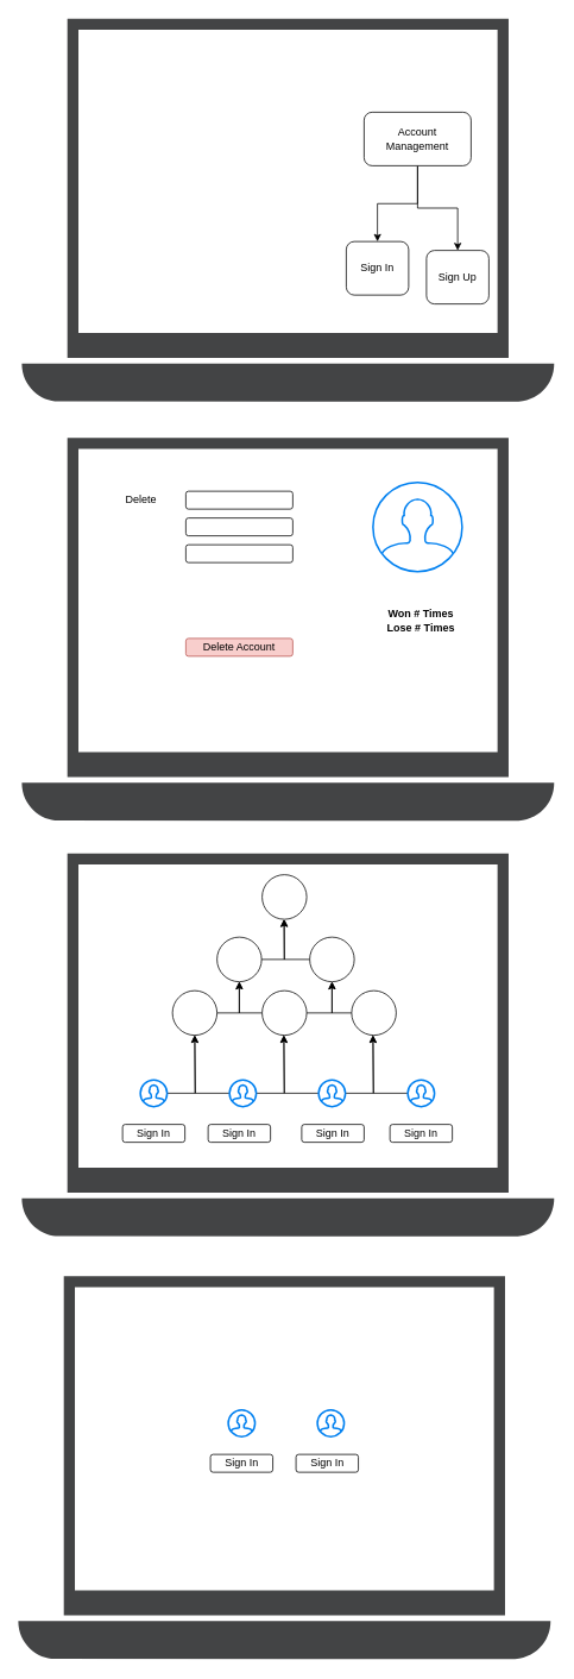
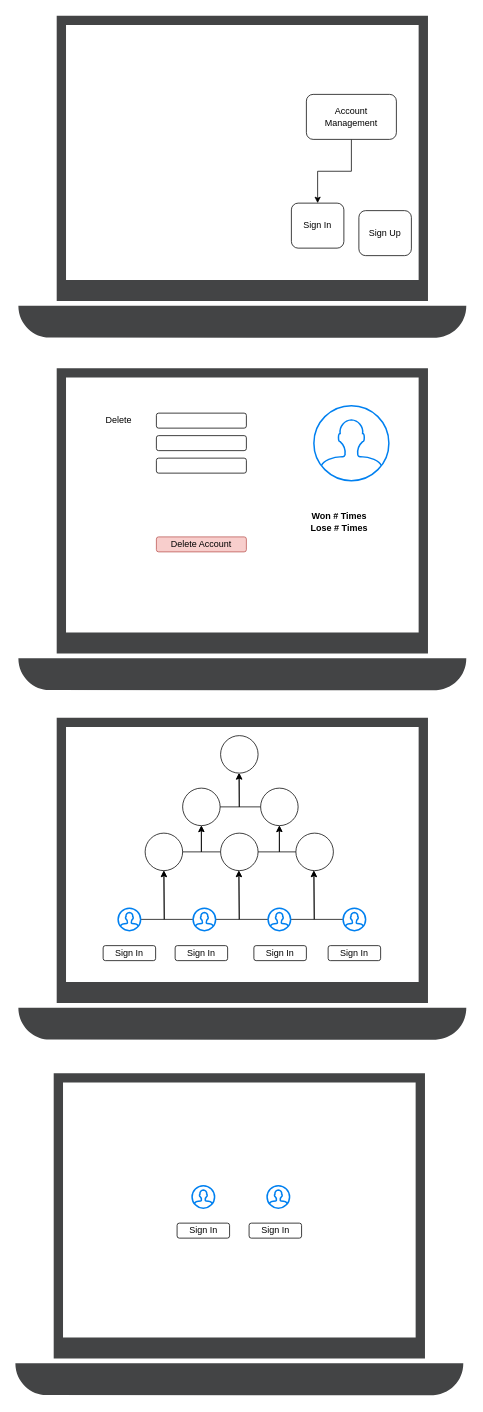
  <mxCell id="0" />
  <mxCell id="1" parent="0" />
  <mxCell id="2" value="" style="sketch=0;pointerEvents=1;shadow=0;dashed=0;html=1;strokeColor=none;fillColor=#434445;aspect=fixed;labelPosition=center;verticalLabelPosition=bottom;verticalAlign=top;align=center;outlineConnect=0;shape=mxgraph.vvd.laptop;" vertex="1" parent="1"><mxGeometry x="24" y="20" width="597.22" height="430" as="geometry" /></mxCell>
  <mxCell id="3" style="edgeStyle=orthogonalEdgeStyle;rounded=0;orthogonalLoop=1;jettySize=auto;html=1;entryX=0.5;entryY=0;entryDx=0;entryDy=0;" edge="1" parent="1" source="5" target="13"><mxGeometry relative="1" as="geometry" /></mxCell>
- <mxCell id="4" style="edgeStyle=orthogonalEdgeStyle;rounded=0;orthogonalLoop=1;jettySize=auto;html=1;" edge="1" parent="1" source="5" target="14"><mxGeometry relative="1" as="geometry" /></mxCell>
  <mxCell id="5" value="Account&lt;div&gt;Management&lt;/div&gt;" style="rounded=1;whiteSpace=wrap;html=1;" vertex="1" parent="1"><mxGeometry x="408" y="125" width="120" height="60" as="geometry" /></mxCell>
  <mxCell id="6" value="" style="sketch=0;pointerEvents=1;shadow=0;dashed=0;html=1;strokeColor=none;fillColor=#434445;aspect=fixed;labelPosition=center;verticalLabelPosition=bottom;verticalAlign=top;align=center;outlineConnect=0;shape=mxgraph.vvd.laptop;" vertex="1" parent="1"><mxGeometry x="24" y="490" width="597.22" height="430" as="geometry" /></mxCell>
  <mxCell id="7" value="" style="rounded=1;whiteSpace=wrap;html=1;" vertex="1" parent="1"><mxGeometry x="208" y="550" width="120" height="20" as="geometry" /></mxCell>
  <mxCell id="8" value="" style="rounded=1;whiteSpace=wrap;html=1;" vertex="1" parent="1"><mxGeometry x="208" y="580" width="120" height="20" as="geometry" /></mxCell>
  <mxCell id="9" value="" style="rounded=1;whiteSpace=wrap;html=1;" vertex="1" parent="1"><mxGeometry x="208" y="610" width="120" height="20" as="geometry" /></mxCell>
  <mxCell id="10" value="" style="html=1;verticalLabelPosition=bottom;align=center;labelBackgroundColor=#ffffff;verticalAlign=top;strokeWidth=2;strokeColor=#0080F0;shadow=0;dashed=0;shape=mxgraph.ios7.icons.user;aspect=fixed;" vertex="1" parent="1"><mxGeometry x="418" y="540" width="100" height="100" as="geometry" /></mxCell>
  <mxCell id="11" value="Delete Account" style="rounded=1;whiteSpace=wrap;html=1;fillColor=#f8cecc;strokeColor=#b85450;" vertex="1" parent="1"><mxGeometry x="208" y="715" width="120" height="20" as="geometry" /></mxCell>
  <mxCell id="12" value="Delete" style="text;html=1;align=center;verticalAlign=middle;whiteSpace=wrap;rounded=0;" vertex="1" parent="1"><mxGeometry x="128" y="545" width="60" height="30" as="geometry" /></mxCell>
  <mxCell id="13" value="Sign In" style="rounded=1;whiteSpace=wrap;html=1;" vertex="1" parent="1"><mxGeometry x="388" y="270" width="70" height="60" as="geometry" /></mxCell>
  <mxCell id="14" value="Sign Up" style="rounded=1;whiteSpace=wrap;html=1;" vertex="1" parent="1"><mxGeometry x="478" y="280" width="70" height="60" as="geometry" /></mxCell>
  <mxCell id="15" value="" style="sketch=0;pointerEvents=1;shadow=0;dashed=0;html=1;strokeColor=none;fillColor=#434445;aspect=fixed;labelPosition=center;verticalLabelPosition=bottom;verticalAlign=top;align=center;outlineConnect=0;shape=mxgraph.vvd.laptop;movable=0;resizable=0;rotatable=0;deletable=0;editable=0;locked=1;connectable=0;" vertex="1" parent="1"><mxGeometry x="24" y="956" width="597.22" height="430" as="geometry" /></mxCell>
  <mxCell id="16" style="edgeStyle=orthogonalEdgeStyle;rounded=0;orthogonalLoop=1;jettySize=auto;html=1;" edge="1" parent="1" source="17"><mxGeometry relative="1" as="geometry"><mxPoint x="218" y="1160" as="targetPoint" /></mxGeometry></mxCell>
  <mxCell id="17" value="" style="html=1;verticalLabelPosition=bottom;align=center;labelBackgroundColor=#ffffff;verticalAlign=top;strokeWidth=2;strokeColor=#0080F0;shadow=0;dashed=0;shape=mxgraph.ios7.icons.user;" vertex="1" parent="1"><mxGeometry x="157" y="1210" width="30" height="30" as="geometry" /></mxCell>
  <mxCell id="18" style="edgeStyle=orthogonalEdgeStyle;rounded=0;orthogonalLoop=1;jettySize=auto;html=1;" edge="1" parent="1" source="20"><mxGeometry relative="1" as="geometry"><mxPoint x="218" y="1160" as="targetPoint" /></mxGeometry></mxCell>
  <mxCell id="19" style="edgeStyle=orthogonalEdgeStyle;rounded=0;orthogonalLoop=1;jettySize=auto;html=1;" edge="1" parent="1" source="20"><mxGeometry relative="1" as="geometry"><mxPoint x="318" y="1160" as="targetPoint" /></mxGeometry></mxCell>
  <mxCell id="20" value="" style="html=1;verticalLabelPosition=bottom;align=center;labelBackgroundColor=#ffffff;verticalAlign=top;strokeWidth=2;strokeColor=#0080F0;shadow=0;dashed=0;shape=mxgraph.ios7.icons.user;" vertex="1" parent="1"><mxGeometry x="257" y="1210" width="30" height="30" as="geometry" /></mxCell>
  <mxCell id="21" style="edgeStyle=orthogonalEdgeStyle;rounded=0;orthogonalLoop=1;jettySize=auto;html=1;" edge="1" parent="1" source="23"><mxGeometry relative="1" as="geometry"><mxPoint x="318" y="1160" as="targetPoint" /></mxGeometry></mxCell>
  <mxCell id="22" style="edgeStyle=orthogonalEdgeStyle;rounded=0;orthogonalLoop=1;jettySize=auto;html=1;" edge="1" parent="1" source="23"><mxGeometry relative="1" as="geometry"><mxPoint x="418" y="1160" as="targetPoint" /></mxGeometry></mxCell>
  <mxCell id="23" value="" style="html=1;verticalLabelPosition=bottom;align=center;labelBackgroundColor=#ffffff;verticalAlign=top;strokeWidth=2;strokeColor=#0080F0;shadow=0;dashed=0;shape=mxgraph.ios7.icons.user;" vertex="1" parent="1"><mxGeometry x="357" y="1210" width="30" height="30" as="geometry" /></mxCell>
  <mxCell id="24" style="edgeStyle=orthogonalEdgeStyle;rounded=0;orthogonalLoop=1;jettySize=auto;html=1;" edge="1" parent="1" source="25"><mxGeometry relative="1" as="geometry"><mxPoint x="418" y="1160" as="targetPoint" /></mxGeometry></mxCell>
  <mxCell id="25" value="" style="html=1;verticalLabelPosition=bottom;align=center;labelBackgroundColor=#ffffff;verticalAlign=top;strokeWidth=2;strokeColor=#0080F0;shadow=0;dashed=0;shape=mxgraph.ios7.icons.user;" vertex="1" parent="1"><mxGeometry x="457" y="1210" width="30" height="30" as="geometry" /></mxCell>
  <mxCell id="26" value="Sign In" style="rounded=1;whiteSpace=wrap;html=1;" vertex="1" parent="1"><mxGeometry x="137" y="1260" width="70" height="20" as="geometry" /></mxCell>
  <mxCell id="27" value="Sign In" style="rounded=1;whiteSpace=wrap;html=1;" vertex="1" parent="1"><mxGeometry x="233" y="1260" width="70" height="20" as="geometry" /></mxCell>
  <mxCell id="28" value="Sign In" style="rounded=1;whiteSpace=wrap;html=1;" vertex="1" parent="1"><mxGeometry x="338" y="1260" width="70" height="20" as="geometry" /></mxCell>
  <mxCell id="29" value="Sign In" style="rounded=1;whiteSpace=wrap;html=1;" vertex="1" parent="1"><mxGeometry x="437" y="1260" width="70" height="20" as="geometry" /></mxCell>
  <mxCell id="30" style="edgeStyle=orthogonalEdgeStyle;rounded=0;orthogonalLoop=1;jettySize=auto;html=1;exitX=1;exitY=0.5;exitDx=0;exitDy=0;entryX=0.5;entryY=1;entryDx=0;entryDy=0;" edge="1" parent="1" source="31" target="38"><mxGeometry relative="1" as="geometry" /></mxCell>
  <mxCell id="31" value="" style="ellipse;whiteSpace=wrap;html=1;aspect=fixed;" vertex="1" parent="1"><mxGeometry x="193" y="1110" width="50" height="50" as="geometry" /></mxCell>
  <mxCell id="32" style="edgeStyle=orthogonalEdgeStyle;rounded=0;orthogonalLoop=1;jettySize=auto;html=1;" edge="1" parent="1" source="34" target="40"><mxGeometry relative="1" as="geometry" /></mxCell>
  <mxCell id="33" style="edgeStyle=orthogonalEdgeStyle;rounded=0;orthogonalLoop=1;jettySize=auto;html=1;exitX=0;exitY=0.5;exitDx=0;exitDy=0;" edge="1" parent="1" source="34" target="38"><mxGeometry relative="1" as="geometry" /></mxCell>
  <mxCell id="34" value="" style="ellipse;whiteSpace=wrap;html=1;aspect=fixed;" vertex="1" parent="1"><mxGeometry x="293.61" y="1110" width="50" height="50" as="geometry" /></mxCell>
  <mxCell id="35" style="edgeStyle=orthogonalEdgeStyle;rounded=0;orthogonalLoop=1;jettySize=auto;html=1;exitX=0;exitY=0.5;exitDx=0;exitDy=0;entryX=0.5;entryY=1;entryDx=0;entryDy=0;" edge="1" parent="1" source="36" target="40"><mxGeometry relative="1" as="geometry" /></mxCell>
  <mxCell id="36" value="" style="ellipse;whiteSpace=wrap;html=1;aspect=fixed;" vertex="1" parent="1"><mxGeometry x="394" y="1110" width="50" height="50" as="geometry" /></mxCell>
  <mxCell id="37" style="edgeStyle=orthogonalEdgeStyle;rounded=0;orthogonalLoop=1;jettySize=auto;html=1;" edge="1" parent="1" source="38" target="41"><mxGeometry relative="1" as="geometry" /></mxCell>
  <mxCell id="38" value="" style="ellipse;whiteSpace=wrap;html=1;aspect=fixed;" vertex="1" parent="1"><mxGeometry x="243" y="1050" width="50" height="50" as="geometry" /></mxCell>
  <mxCell id="39" style="edgeStyle=orthogonalEdgeStyle;rounded=0;orthogonalLoop=1;jettySize=auto;html=1;exitX=0;exitY=0.5;exitDx=0;exitDy=0;" edge="1" parent="1" source="40"><mxGeometry relative="1" as="geometry"><mxPoint x="318" y="1030" as="targetPoint" /></mxGeometry></mxCell>
  <mxCell id="40" value="" style="ellipse;whiteSpace=wrap;html=1;aspect=fixed;" vertex="1" parent="1"><mxGeometry x="347" y="1050" width="50" height="50" as="geometry" /></mxCell>
  <mxCell id="41" value="" style="ellipse;whiteSpace=wrap;html=1;aspect=fixed;" vertex="1" parent="1"><mxGeometry x="293.61" y="980" width="50" height="50" as="geometry" /></mxCell>
  <mxCell id="42" value="" style="sketch=0;pointerEvents=1;shadow=0;dashed=0;html=1;strokeColor=none;fillColor=#434445;aspect=fixed;labelPosition=center;verticalLabelPosition=bottom;verticalAlign=top;align=center;outlineConnect=0;shape=mxgraph.vvd.laptop;" vertex="1" parent="1"><mxGeometry x="20" y="1430" width="597.22" height="430" as="geometry" /></mxCell>
  <mxCell id="43" value="" style="html=1;verticalLabelPosition=bottom;align=center;labelBackgroundColor=#ffffff;verticalAlign=top;strokeWidth=2;strokeColor=#0080F0;shadow=0;dashed=0;shape=mxgraph.ios7.icons.user;" vertex="1" parent="1"><mxGeometry x="255.61" y="1580" width="30" height="30" as="geometry" /></mxCell>
  <mxCell id="44" value="" style="html=1;verticalLabelPosition=bottom;align=center;labelBackgroundColor=#ffffff;verticalAlign=top;strokeWidth=2;strokeColor=#0080F0;shadow=0;dashed=0;shape=mxgraph.ios7.icons.user;" vertex="1" parent="1"><mxGeometry x="355.61" y="1580" width="30" height="30" as="geometry" /></mxCell>
  <mxCell id="45" value="Sign In" style="rounded=1;whiteSpace=wrap;html=1;" vertex="1" parent="1"><mxGeometry x="235.61" y="1630" width="70" height="20" as="geometry" /></mxCell>
  <mxCell id="46" value="Sign In" style="rounded=1;whiteSpace=wrap;html=1;" vertex="1" parent="1"><mxGeometry x="331.61" y="1630" width="70" height="20" as="geometry" /></mxCell>
- <mxCell id="47" value="Won # Times&lt;div&gt;Lose # Times&lt;/div&gt;" style="text;html=1;align=center;verticalAlign=middle;whiteSpace=wrap;rounded=0;fontStyle=1" vertex="1" parent="1"><mxGeometry x="422" y="680" width="100" height="30" as="geometry" /></mxCell>
+ <mxCell id="47" value="Won # Times&lt;div&gt;Lose # Times&lt;/div&gt;" style="text;html=1;align=center;verticalAlign=middle;whiteSpace=wrap;rounded=0;fontStyle=1" vertex="1" parent="1"><mxGeometry x="402" y="680" width="100" height="30" as="geometry" /></mxCell>
